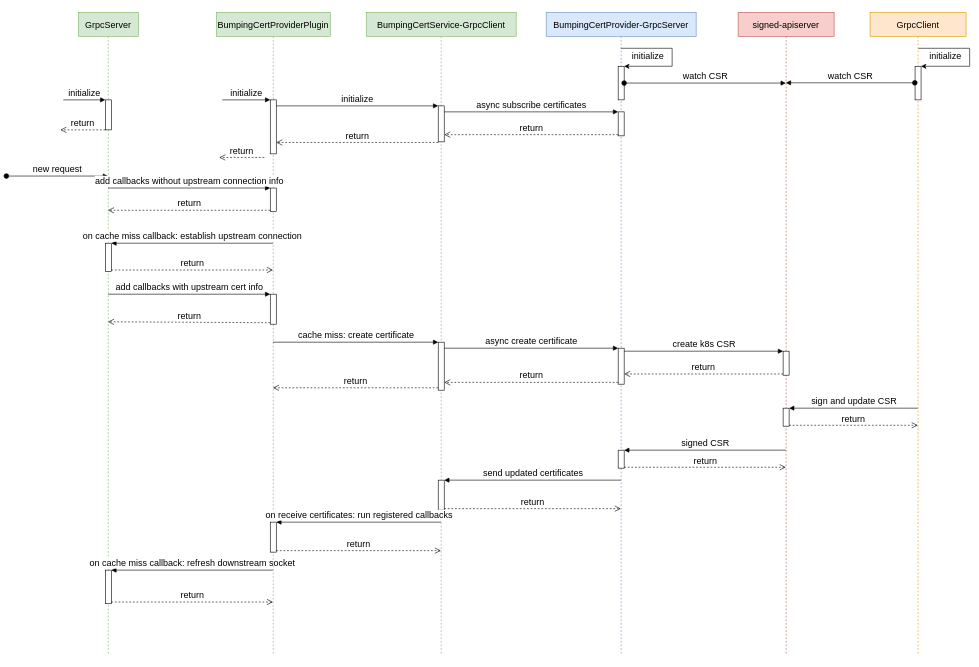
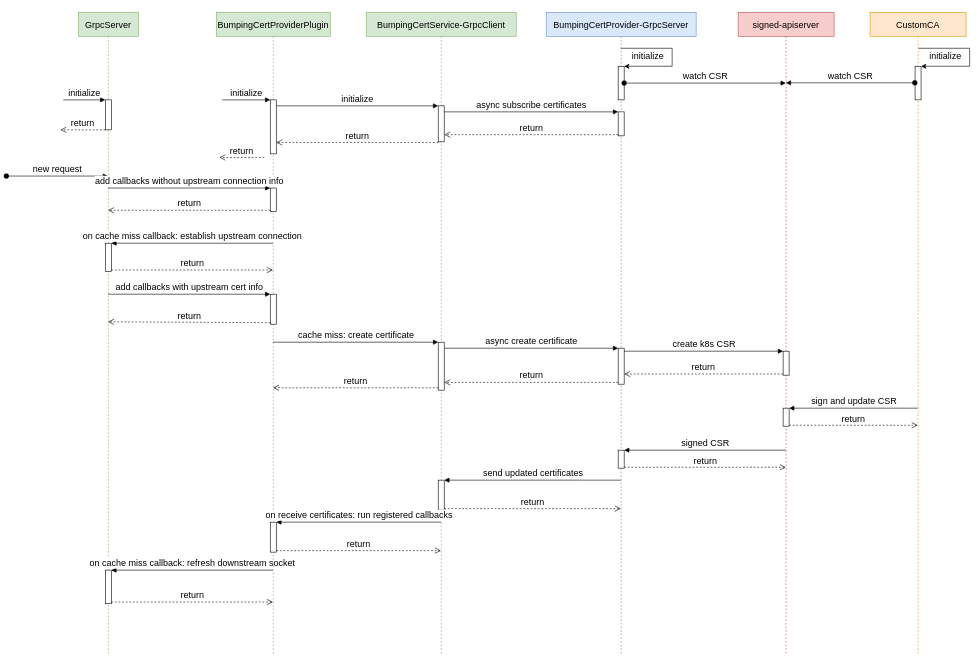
  <mxCell id="0" />
  <mxCell id="1" parent="0" />
  <mxCell id="2" value="GrpcServer" style="shape=umlLifeline;perimeter=lifelinePerimeter;whiteSpace=wrap;html=1;container=1;collapsible=0;recursiveResize=0;outlineConnect=0;fillColor=#d5e8d4;strokeColor=#82b366;fontSize=15;" parent="1" vertex="1"><mxGeometry x="20" y="20" width="100" height="1070" as="geometry" /></mxCell>
  <mxCell id="3" value="new request" style="html=1;verticalAlign=bottom;startArrow=oval;endArrow=block;startSize=8;rounded=0;fontSize=15;" parent="2" edge="1"><mxGeometry relative="1" as="geometry"><mxPoint x="-120" y="273" as="sourcePoint" /><mxPoint x="49.5" y="273" as="targetPoint" /></mxGeometry></mxCell>
  <mxCell id="4" value="" style="html=1;points=[];perimeter=orthogonalPerimeter;fontSize=15;" parent="2" vertex="1"><mxGeometry x="45" y="385" width="10" height="47" as="geometry" /></mxCell>
  <mxCell id="5" value="" style="html=1;points=[];perimeter=orthogonalPerimeter;fontSize=15;" parent="2" vertex="1"><mxGeometry x="45" y="146" width="10" height="50" as="geometry" /></mxCell>
  <mxCell id="6" value="initialize" style="html=1;verticalAlign=bottom;endArrow=block;entryX=0;entryY=0;rounded=0;fontSize=15;" parent="2" target="5" edge="1"><mxGeometry relative="1" as="geometry"><mxPoint x="-25" y="146" as="sourcePoint" /></mxGeometry></mxCell>
  <mxCell id="7" value="return" style="html=1;verticalAlign=bottom;endArrow=open;dashed=1;endSize=8;rounded=0;fontSize=15;" parent="2" source="5" edge="1"><mxGeometry relative="1" as="geometry"><mxPoint x="-30" y="196" as="targetPoint" /></mxGeometry></mxCell>
  <mxCell id="8" value="" style="html=1;points=[];perimeter=orthogonalPerimeter;fontSize=15;" parent="2" vertex="1"><mxGeometry x="45" y="930" width="10" height="56" as="geometry" /></mxCell>
  <mxCell id="9" value="on cache miss callback: refresh downstream socket" style="html=1;verticalAlign=bottom;endArrow=block;rounded=0;fontSize=15;" parent="2" target="8" edge="1"><mxGeometry relative="1" as="geometry"><mxPoint x="324.5" y="930" as="sourcePoint" /></mxGeometry></mxCell>
  <mxCell id="10" value="return" style="html=1;verticalAlign=bottom;endArrow=open;dashed=1;endSize=8;exitX=1;exitY=0.95;rounded=0;fontSize=15;" parent="2" source="8" edge="1"><mxGeometry relative="1" as="geometry"><mxPoint x="324.5" y="983.2" as="targetPoint" /></mxGeometry></mxCell>
  <mxCell id="11" value="BumpingCertProviderPlugin" style="shape=umlLifeline;perimeter=lifelinePerimeter;whiteSpace=wrap;html=1;container=1;collapsible=0;recursiveResize=0;outlineConnect=0;fillColor=#d5e8d4;strokeColor=#82b366;fontSize=15;" parent="1" vertex="1"><mxGeometry x="250" y="20" width="190" height="1070" as="geometry" /></mxCell>
  <mxCell id="12" value="" style="html=1;points=[];perimeter=orthogonalPerimeter;fontSize=15;" parent="11" vertex="1"><mxGeometry x="90" y="293" width="10" height="39" as="geometry" /></mxCell>
  <mxCell id="13" value="" style="html=1;points=[];perimeter=orthogonalPerimeter;fontSize=15;" parent="11" vertex="1"><mxGeometry x="90" y="470" width="10" height="50" as="geometry" /></mxCell>
  <mxCell id="14" value="" style="html=1;points=[];perimeter=orthogonalPerimeter;fontSize=15;" parent="11" vertex="1"><mxGeometry x="90" y="146" width="10" height="90" as="geometry" /></mxCell>
  <mxCell id="15" value="initialize" style="html=1;verticalAlign=bottom;endArrow=block;entryX=0;entryY=0;rounded=0;fontSize=15;" parent="11" target="14" edge="1"><mxGeometry relative="1" as="geometry"><mxPoint x="10" y="146" as="sourcePoint" /></mxGeometry></mxCell>
  <mxCell id="16" value="return" style="html=1;verticalAlign=bottom;endArrow=open;dashed=1;endSize=8;rounded=0;fontSize=15;" parent="11" edge="1"><mxGeometry relative="1" as="geometry"><mxPoint x="5" y="242" as="targetPoint" /><mxPoint x="80" y="242" as="sourcePoint" /></mxGeometry></mxCell>
  <mxCell id="17" value="BumpingCertService-GrpcClient" style="shape=umlLifeline;perimeter=lifelinePerimeter;whiteSpace=wrap;html=1;container=1;collapsible=0;recursiveResize=0;outlineConnect=0;fillColor=#d5e8d4;strokeColor=#82b366;fontSize=15;" parent="1" vertex="1"><mxGeometry x="500" y="20" width="250" height="1070" as="geometry" /></mxCell>
  <mxCell id="18" value="" style="html=1;points=[];perimeter=orthogonalPerimeter;fontSize=15;" parent="17" vertex="1"><mxGeometry x="120" y="156" width="10" height="60" as="geometry" /></mxCell>
  <mxCell id="19" value="" style="html=1;points=[];perimeter=orthogonalPerimeter;fontSize=15;" parent="17" vertex="1"><mxGeometry x="120" y="550" width="10" height="80" as="geometry" /></mxCell>
  <mxCell id="20" value="" style="html=1;points=[];perimeter=orthogonalPerimeter;fontSize=15;" parent="17" vertex="1"><mxGeometry x="120" y="780" width="10" height="50" as="geometry" /></mxCell>
  <mxCell id="21" value="BumpingCertProvider-GrpcServer" style="shape=umlLifeline;perimeter=lifelinePerimeter;whiteSpace=wrap;html=1;container=1;collapsible=0;recursiveResize=0;outlineConnect=0;fillColor=#dae8fc;strokeColor=#6c8ebf;fontSize=15;" parent="1" vertex="1"><mxGeometry x="800" y="20" width="250" height="1070" as="geometry" /></mxCell>
  <mxCell id="22" value="" style="html=1;points=[];perimeter=orthogonalPerimeter;fontSize=15;" parent="21" vertex="1"><mxGeometry x="120" y="166" width="10" height="40" as="geometry" /></mxCell>
  <mxCell id="23" value="" style="html=1;points=[];perimeter=orthogonalPerimeter;fontSize=15;" parent="21" vertex="1"><mxGeometry x="120" y="560" width="10" height="60" as="geometry" /></mxCell>
  <mxCell id="24" value="" style="html=1;points=[];perimeter=orthogonalPerimeter;fontSize=15;" vertex="1" parent="21"><mxGeometry x="120" y="90" width="10" height="56" as="geometry" /></mxCell>
  <mxCell id="25" value="" style="endArrow=classic;html=1;rounded=0;fontSize=15;" edge="1" parent="21" source="21" target="24"><mxGeometry width="50" height="50" relative="1" as="geometry"><mxPoint x="124.5" y="88" as="sourcePoint" /><mxPoint x="125" y="108" as="targetPoint" /><Array as="points"><mxPoint x="170" y="60" /><mxPoint x="210" y="60" /><mxPoint x="210" y="90" /></Array></mxGeometry></mxCell>
  <mxCell id="26" value="initialize" style="text;html=1;strokeColor=none;fillColor=none;align=center;verticalAlign=middle;whiteSpace=wrap;rounded=0;fontSize=15;" vertex="1" parent="21"><mxGeometry x="140" y="63" width="60" height="20" as="geometry" /></mxCell>
  <mxCell id="27" value="" style="html=1;points=[];perimeter=orthogonalPerimeter;fontSize=15;" vertex="1" parent="21"><mxGeometry x="120" y="730" width="10" height="30" as="geometry" /></mxCell>
- <mxCell id="28" value="GrpcClient" style="shape=umlLifeline;perimeter=lifelinePerimeter;whiteSpace=wrap;html=1;container=1;collapsible=0;recursiveResize=0;outlineConnect=0;fillColor=#ffe6cc;strokeColor=#d79b00;fontSize=15;" parent="1" vertex="1"><mxGeometry x="1340" y="20" width="160" height="1070" as="geometry" /></mxCell>
+ <mxCell id="28" value="CustomCA" style="shape=umlLifeline;perimeter=lifelinePerimeter;whiteSpace=wrap;html=1;container=1;collapsible=0;recursiveResize=0;outlineConnect=0;fillColor=#ffe6cc;strokeColor=#d79b00;fontSize=15;" parent="1" vertex="1"><mxGeometry x="1340" y="20" width="160" height="1070" as="geometry" /></mxCell>
  <mxCell id="29" value="" style="html=1;points=[];perimeter=orthogonalPerimeter;fontSize=15;" vertex="1" parent="28"><mxGeometry x="75" y="90" width="10" height="56" as="geometry" /></mxCell>
  <mxCell id="30" value="" style="endArrow=classic;html=1;rounded=0;fontSize=15;" edge="1" parent="28" target="29"><mxGeometry width="50" height="50" relative="1" as="geometry"><mxPoint x="80.5" y="60" as="sourcePoint" /><mxPoint x="-849" y="78" as="targetPoint" /><Array as="points"><mxPoint x="126" y="60" /><mxPoint x="166" y="60" /><mxPoint x="166" y="90" /></Array></mxGeometry></mxCell>
  <mxCell id="31" value="initialize" style="text;html=1;strokeColor=none;fillColor=none;align=center;verticalAlign=middle;whiteSpace=wrap;rounded=0;fontSize=15;" vertex="1" parent="28"><mxGeometry x="96" y="63" width="60" height="20" as="geometry" /></mxCell>
  <mxCell id="32" value="add callbacks without upstream connection info" style="html=1;verticalAlign=bottom;endArrow=block;entryX=0;entryY=0;rounded=0;fontSize=15;" parent="1" target="12" edge="1"><mxGeometry relative="1" as="geometry"><mxPoint x="69.5" y="313" as="sourcePoint" /></mxGeometry></mxCell>
  <mxCell id="33" value="return" style="html=1;verticalAlign=bottom;endArrow=open;dashed=1;endSize=8;exitX=0;exitY=0.95;rounded=0;fontSize=15;" parent="1" source="12" edge="1"><mxGeometry relative="1" as="geometry"><mxPoint x="69.5" y="350.05" as="targetPoint" /></mxGeometry></mxCell>
  <mxCell id="34" value="on cache miss callback: establish upstream connection" style="html=1;verticalAlign=bottom;endArrow=block;entryX=1;entryY=0;rounded=0;fontSize=15;" parent="1" target="4" edge="1"><mxGeometry relative="1" as="geometry"><mxPoint x="344.5" y="405" as="sourcePoint" /></mxGeometry></mxCell>
  <mxCell id="35" value="return" style="html=1;verticalAlign=bottom;endArrow=open;dashed=1;endSize=8;exitX=1;exitY=0.95;rounded=0;fontSize=15;" parent="1" source="4" edge="1"><mxGeometry relative="1" as="geometry"><mxPoint x="344.5" y="449.65" as="targetPoint" /></mxGeometry></mxCell>
  <mxCell id="36" value="add callbacks with upstream cert info" style="html=1;verticalAlign=bottom;endArrow=block;entryX=0;entryY=0;rounded=0;fontSize=15;" parent="1" target="13" edge="1" source="2"><mxGeometry relative="1" as="geometry"><mxPoint x="69.5" y="460" as="sourcePoint" /></mxGeometry></mxCell>
  <mxCell id="37" value="return" style="html=1;verticalAlign=bottom;endArrow=open;dashed=1;endSize=8;exitX=0;exitY=0.95;rounded=0;fontSize=15;" parent="1" source="13" edge="1"><mxGeometry relative="1" as="geometry"><mxPoint x="69.5" y="536" as="targetPoint" /></mxGeometry></mxCell>
  <mxCell id="38" value="initialize" style="html=1;verticalAlign=bottom;endArrow=block;entryX=0;entryY=0;rounded=0;fontSize=15;" parent="1" source="14" target="18" edge="1"><mxGeometry relative="1" as="geometry"><mxPoint x="550" y="156" as="sourcePoint" /></mxGeometry></mxCell>
  <mxCell id="39" value="return" style="html=1;verticalAlign=bottom;endArrow=open;dashed=1;endSize=8;exitX=0;exitY=0.95;rounded=0;fontSize=15;" parent="1" edge="1"><mxGeometry relative="1" as="geometry"><mxPoint x="350" y="237" as="targetPoint" /><mxPoint x="620" y="237" as="sourcePoint" /></mxGeometry></mxCell>
  <mxCell id="40" value="async subscribe certificates" style="html=1;verticalAlign=bottom;endArrow=block;entryX=0;entryY=0;rounded=0;fontSize=15;" parent="1" source="18" target="22" edge="1"><mxGeometry relative="1" as="geometry"><mxPoint x="850" y="186" as="sourcePoint" /></mxGeometry></mxCell>
  <mxCell id="41" value="return" style="html=1;verticalAlign=bottom;endArrow=open;dashed=1;endSize=8;exitX=0;exitY=0.95;rounded=0;fontSize=15;" parent="1" source="22" target="18" edge="1"><mxGeometry relative="1" as="geometry"><mxPoint x="850" y="262" as="targetPoint" /></mxGeometry></mxCell>
  <mxCell id="42" value="cache miss: create certificate" style="html=1;verticalAlign=bottom;endArrow=block;entryX=0;entryY=0;rounded=0;fontSize=15;" parent="1" target="19" edge="1"><mxGeometry relative="1" as="geometry"><mxPoint x="344.5" y="570" as="sourcePoint" /></mxGeometry></mxCell>
  <mxCell id="43" value="return" style="html=1;verticalAlign=bottom;endArrow=open;dashed=1;endSize=8;exitX=0;exitY=0.95;rounded=0;fontSize=15;" parent="1" source="19" edge="1"><mxGeometry relative="1" as="geometry"><mxPoint x="344.5" y="646" as="targetPoint" /></mxGeometry></mxCell>
  <mxCell id="44" value="async create certificate" style="html=1;verticalAlign=bottom;endArrow=block;entryX=0;entryY=0;rounded=0;fontSize=15;" parent="1" source="19" target="23" edge="1"><mxGeometry relative="1" as="geometry"><mxPoint x="680" y="680" as="sourcePoint" /></mxGeometry></mxCell>
  <mxCell id="45" value="return" style="html=1;verticalAlign=bottom;endArrow=open;dashed=1;endSize=8;exitX=0;exitY=0.95;rounded=0;fontSize=15;" parent="1" source="23" target="19" edge="1"><mxGeometry relative="1" as="geometry"><mxPoint x="680" y="756" as="targetPoint" /></mxGeometry></mxCell>
  <mxCell id="46" value="create k8s CSR" style="html=1;verticalAlign=bottom;endArrow=block;entryX=0;entryY=0;rounded=0;fontSize=15;" parent="1" source="23" target="56" edge="1"><mxGeometry relative="1" as="geometry"><mxPoint x="1040" y="670" as="sourcePoint" /></mxGeometry></mxCell>
  <mxCell id="47" value="return" style="html=1;verticalAlign=bottom;endArrow=open;dashed=1;endSize=8;exitX=0;exitY=0.95;rounded=0;fontSize=15;" parent="1" source="56" target="23" edge="1"><mxGeometry relative="1" as="geometry"><mxPoint x="1040" y="746" as="targetPoint" /></mxGeometry></mxCell>
  <mxCell id="48" value="sign and update CSR" style="html=1;verticalAlign=bottom;endArrow=block;entryX=1;entryY=0;rounded=0;fontSize=15;" parent="1" target="57" edge="1"><mxGeometry relative="1" as="geometry"><mxPoint x="1419.5" y="680" as="sourcePoint" /></mxGeometry></mxCell>
  <mxCell id="49" value="return" style="html=1;verticalAlign=bottom;endArrow=open;dashed=1;endSize=8;exitX=1;exitY=0.95;rounded=0;fontSize=15;" parent="1" source="57" edge="1"><mxGeometry relative="1" as="geometry"><mxPoint x="1419.5" y="708.5" as="targetPoint" /></mxGeometry></mxCell>
  <mxCell id="50" value="send updated certificates" style="html=1;verticalAlign=bottom;endArrow=block;rounded=0;fontSize=15;" parent="1" target="20" edge="1"><mxGeometry relative="1" as="geometry"><mxPoint x="924.5" y="800" as="sourcePoint" /><mxPoint x="625" y="770" as="targetPoint" /><Array as="points"><mxPoint x="860" y="800" /></Array></mxGeometry></mxCell>
  <mxCell id="51" value="return" style="html=1;verticalAlign=bottom;endArrow=open;dashed=1;endSize=8;exitX=1;exitY=0.95;rounded=0;fontSize=15;" parent="1" source="20" edge="1"><mxGeometry relative="1" as="geometry"><mxPoint x="924.5" y="847.5" as="targetPoint" /></mxGeometry></mxCell>
  <mxCell id="52" value="on receive certificates: run registered callbacks" style="html=1;verticalAlign=bottom;endArrow=block;entryX=1;entryY=0;rounded=0;fontSize=15;" parent="1" target="54" edge="1"><mxGeometry relative="1" as="geometry"><mxPoint x="624.5" y="870" as="sourcePoint" /></mxGeometry></mxCell>
  <mxCell id="53" value="return" style="html=1;verticalAlign=bottom;endArrow=open;dashed=1;endSize=8;exitX=1;exitY=0.95;rounded=0;fontSize=15;" parent="1" source="54" edge="1"><mxGeometry relative="1" as="geometry"><mxPoint x="624.5" y="917.5" as="targetPoint" /></mxGeometry></mxCell>
  <mxCell id="54" value="" style="html=1;points=[];perimeter=orthogonalPerimeter;fontSize=15;" parent="1" vertex="1"><mxGeometry x="340" y="870" width="10" height="50" as="geometry" /></mxCell>
  <mxCell id="55" value="signed-apiserver" style="shape=umlLifeline;perimeter=lifelinePerimeter;whiteSpace=wrap;html=1;container=1;collapsible=0;recursiveResize=0;outlineConnect=0;fillColor=#f8cecc;strokeColor=#b85450;fontSize=15;" vertex="1" parent="1"><mxGeometry x="1120" y="20" width="160" height="1070" as="geometry" /></mxCell>
  <mxCell id="56" value="" style="html=1;points=[];perimeter=orthogonalPerimeter;fontSize=15;" parent="55" vertex="1"><mxGeometry x="75" y="565" width="10" height="40" as="geometry" /></mxCell>
  <mxCell id="57" value="" style="html=1;points=[];perimeter=orthogonalPerimeter;fontSize=15;" parent="55" vertex="1"><mxGeometry x="75" y="660" width="10" height="30" as="geometry" /></mxCell>
  <mxCell id="58" value="watch CSR" style="html=1;verticalAlign=bottom;startArrow=oval;startFill=1;endArrow=block;startSize=8;rounded=0;fontSize=15;" edge="1" parent="1" source="24" target="55"><mxGeometry width="60" relative="1" as="geometry"><mxPoint x="1030" y="140" as="sourcePoint" /><mxPoint x="1090" y="140" as="targetPoint" /></mxGeometry></mxCell>
  <mxCell id="59" value="watch CSR" style="html=1;verticalAlign=bottom;startArrow=oval;startFill=1;endArrow=block;startSize=8;rounded=0;exitX=-0.044;exitY=0.492;exitDx=0;exitDy=0;exitPerimeter=0;fontSize=15;" edge="1" parent="1" source="29" target="55"><mxGeometry width="60" relative="1" as="geometry"><mxPoint x="940" y="148" as="sourcePoint" /><mxPoint x="1209.5" y="148" as="targetPoint" /></mxGeometry></mxCell>
  <mxCell id="60" value="signed CSR" style="html=1;verticalAlign=bottom;endArrow=block;entryX=1;entryY=0;rounded=0;fontSize=15;" edge="1" parent="1" target="27" source="55"><mxGeometry relative="1" as="geometry"><mxPoint x="1144.5" y="750" as="sourcePoint" /></mxGeometry></mxCell>
  <mxCell id="61" value="return" style="html=1;verticalAlign=bottom;endArrow=open;dashed=1;endSize=8;exitX=1;exitY=0.95;rounded=0;fontSize=15;" edge="1" parent="1" source="27" target="55"><mxGeometry relative="1" as="geometry"><mxPoint x="1144.5" y="778.5" as="targetPoint" /></mxGeometry></mxCell>
